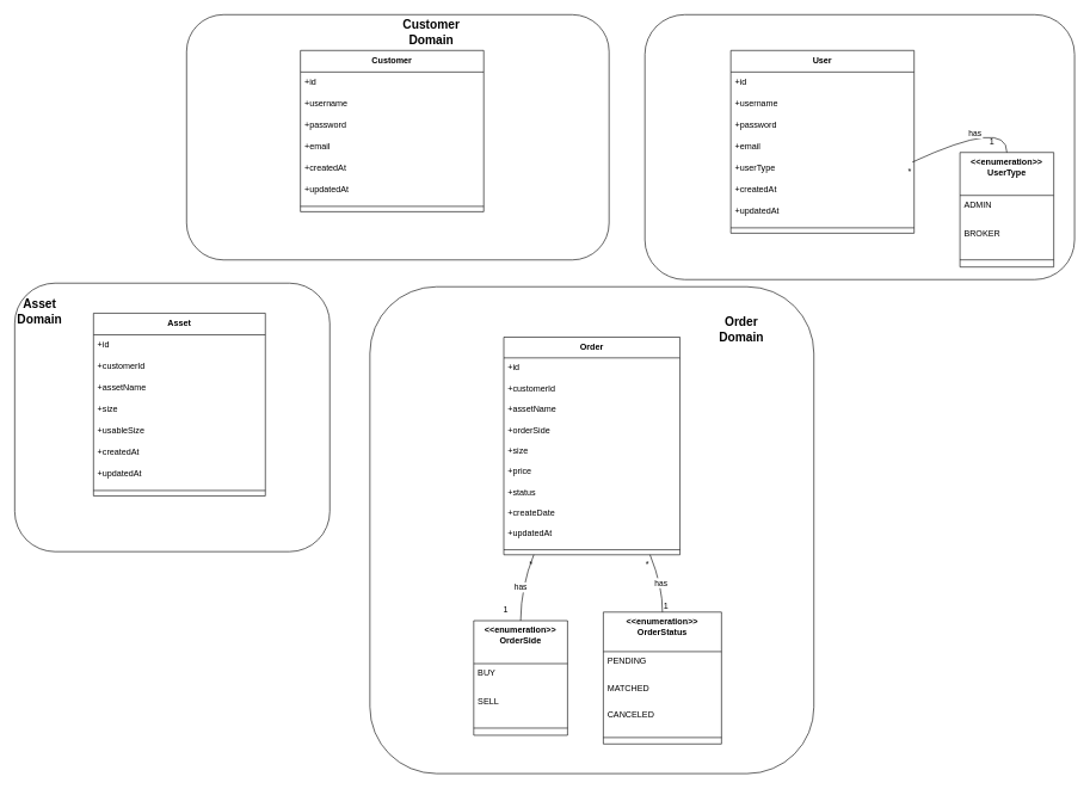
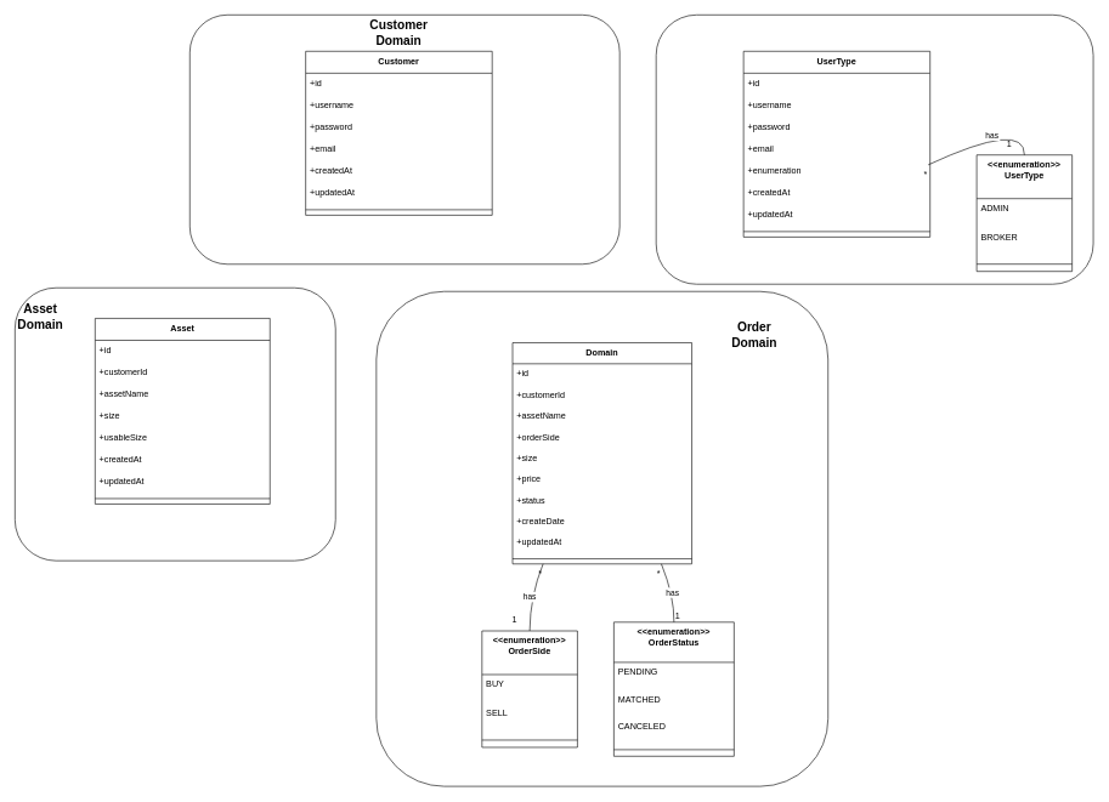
  <mxCell id="0" />
  <mxCell id="1" parent="0" />
  <mxCell id="2" value="" style="rounded=1;whiteSpace=wrap;html=1;fillColor=none;gradientColor=none;" vertex="1" parent="1"><mxGeometry x="900" y="20" width="600" height="370" as="geometry" /></mxCell>
  <mxCell id="3" value="" style="rounded=1;whiteSpace=wrap;html=1;fillColor=none;" vertex="1" parent="1"><mxGeometry x="20" y="395" width="440" height="375" as="geometry" /></mxCell>
  <mxCell id="4" value="" style="rounded=1;whiteSpace=wrap;html=1;fillColor=none;" vertex="1" parent="1"><mxGeometry x="516" y="400" width="620" height="680" as="geometry" /></mxCell>
  <mxCell id="5" value="" style="rounded=1;whiteSpace=wrap;html=1;fillColor=none;gradientColor=none;" vertex="1" parent="1"><mxGeometry x="260" y="20" width="590" height="342.56" as="geometry" /></mxCell>
  <mxCell id="6" value="Asset" style="swimlane;fontStyle=1;align=center;verticalAlign=top;childLayout=stackLayout;horizontal=1;startSize=30.118;horizontalStack=0;resizeParent=1;resizeParentMax=0;resizeLast=0;collapsible=0;marginBottom=0;" vertex="1" parent="1"><mxGeometry x="130" y="437" width="240" height="255.118" as="geometry" /></mxCell>
  <mxCell id="7" value="+id" style="text;strokeColor=none;fillColor=none;align=left;verticalAlign=top;spacingLeft=4;spacingRight=4;overflow=hidden;rotatable=0;points=[[0,0.5],[1,0.5]];portConstraint=eastwest;" vertex="1" parent="6"><mxGeometry y="30.118" width="240" height="30" as="geometry" /></mxCell>
  <mxCell id="8" value="+customerId" style="text;strokeColor=none;fillColor=none;align=left;verticalAlign=top;spacingLeft=4;spacingRight=4;overflow=hidden;rotatable=0;points=[[0,0.5],[1,0.5]];portConstraint=eastwest;" vertex="1" parent="6"><mxGeometry y="60.118" width="240" height="30" as="geometry" /></mxCell>
  <mxCell id="9" value="+assetName" style="text;strokeColor=none;fillColor=none;align=left;verticalAlign=top;spacingLeft=4;spacingRight=4;overflow=hidden;rotatable=0;points=[[0,0.5],[1,0.5]];portConstraint=eastwest;" vertex="1" parent="6"><mxGeometry y="90.118" width="240" height="30" as="geometry" /></mxCell>
  <mxCell id="10" value="+size" style="text;strokeColor=none;fillColor=none;align=left;verticalAlign=top;spacingLeft=4;spacingRight=4;overflow=hidden;rotatable=0;points=[[0,0.5],[1,0.5]];portConstraint=eastwest;" vertex="1" parent="6"><mxGeometry y="120.118" width="240" height="30" as="geometry" /></mxCell>
  <mxCell id="11" value="+usableSize" style="text;strokeColor=none;fillColor=none;align=left;verticalAlign=top;spacingLeft=4;spacingRight=4;overflow=hidden;rotatable=0;points=[[0,0.5],[1,0.5]];portConstraint=eastwest;" vertex="1" parent="6"><mxGeometry y="150.118" width="240" height="30" as="geometry" /></mxCell>
  <mxCell id="12" value="+createdAt" style="text;strokeColor=none;fillColor=none;align=left;verticalAlign=top;spacingLeft=4;spacingRight=4;overflow=hidden;rotatable=0;points=[[0,0.5],[1,0.5]];portConstraint=eastwest;" vertex="1" parent="6"><mxGeometry y="180.118" width="240" height="30" as="geometry" /></mxCell>
  <mxCell id="13" value="+updatedAt" style="text;strokeColor=none;fillColor=none;align=left;verticalAlign=top;spacingLeft=4;spacingRight=4;overflow=hidden;rotatable=0;points=[[0,0.5],[1,0.5]];portConstraint=eastwest;" vertex="1" parent="6"><mxGeometry y="210.118" width="240" height="30" as="geometry" /></mxCell>
  <mxCell id="14" style="line;strokeWidth=1;fillColor=none;align=left;verticalAlign=middle;spacingTop=-1;spacingLeft=3;spacingRight=3;rotatable=0;labelPosition=right;points=[];portConstraint=eastwest;strokeColor=inherit;" vertex="1" parent="6"><mxGeometry y="240.118" width="240" height="15" as="geometry" /></mxCell>
- <mxCell id="15" value="Order" style="swimlane;fontStyle=1;align=center;verticalAlign=top;childLayout=stackLayout;horizontal=1;startSize=28.952;horizontalStack=0;resizeParent=1;resizeParentMax=0;resizeLast=0;collapsible=0;marginBottom=0;" vertex="1" parent="1"><mxGeometry x="703" y="470.43" width="246" height="303.952" as="geometry" /></mxCell>
+ <mxCell id="15" value="Domain" style="swimlane;fontStyle=1;align=center;verticalAlign=top;childLayout=stackLayout;horizontal=1;startSize=28.952;horizontalStack=0;resizeParent=1;resizeParentMax=0;resizeLast=0;collapsible=0;marginBottom=0;" vertex="1" parent="1"><mxGeometry x="703" y="470.43" width="246" height="303.952" as="geometry" /></mxCell>
  <mxCell id="16" value="+id" style="text;strokeColor=none;fillColor=none;align=left;verticalAlign=top;spacingLeft=4;spacingRight=4;overflow=hidden;rotatable=0;points=[[0,0.5],[1,0.5]];portConstraint=eastwest;" vertex="1" parent="15"><mxGeometry y="28.952" width="246" height="29" as="geometry" /></mxCell>
  <mxCell id="17" value="+customerId" style="text;strokeColor=none;fillColor=none;align=left;verticalAlign=top;spacingLeft=4;spacingRight=4;overflow=hidden;rotatable=0;points=[[0,0.5],[1,0.5]];portConstraint=eastwest;" vertex="1" parent="15"><mxGeometry y="57.952" width="246" height="29" as="geometry" /></mxCell>
  <mxCell id="18" value="+assetName" style="text;strokeColor=none;fillColor=none;align=left;verticalAlign=top;spacingLeft=4;spacingRight=4;overflow=hidden;rotatable=0;points=[[0,0.5],[1,0.5]];portConstraint=eastwest;" vertex="1" parent="15"><mxGeometry y="86.952" width="246" height="29" as="geometry" /></mxCell>
  <mxCell id="19" value="+orderSide" style="text;strokeColor=none;fillColor=none;align=left;verticalAlign=top;spacingLeft=4;spacingRight=4;overflow=hidden;rotatable=0;points=[[0,0.5],[1,0.5]];portConstraint=eastwest;" vertex="1" parent="15"><mxGeometry y="115.952" width="246" height="29" as="geometry" /></mxCell>
  <mxCell id="20" value="+size" style="text;strokeColor=none;fillColor=none;align=left;verticalAlign=top;spacingLeft=4;spacingRight=4;overflow=hidden;rotatable=0;points=[[0,0.5],[1,0.5]];portConstraint=eastwest;" vertex="1" parent="15"><mxGeometry y="144.952" width="246" height="29" as="geometry" /></mxCell>
  <mxCell id="21" value="+price" style="text;strokeColor=none;fillColor=none;align=left;verticalAlign=top;spacingLeft=4;spacingRight=4;overflow=hidden;rotatable=0;points=[[0,0.5],[1,0.5]];portConstraint=eastwest;" vertex="1" parent="15"><mxGeometry y="173.952" width="246" height="29" as="geometry" /></mxCell>
  <mxCell id="22" value="+status" style="text;strokeColor=none;fillColor=none;align=left;verticalAlign=top;spacingLeft=4;spacingRight=4;overflow=hidden;rotatable=0;points=[[0,0.5],[1,0.5]];portConstraint=eastwest;" vertex="1" parent="15"><mxGeometry y="202.952" width="246" height="29" as="geometry" /></mxCell>
  <mxCell id="23" value="+createDate" style="text;strokeColor=none;fillColor=none;align=left;verticalAlign=top;spacingLeft=4;spacingRight=4;overflow=hidden;rotatable=0;points=[[0,0.5],[1,0.5]];portConstraint=eastwest;" vertex="1" parent="15"><mxGeometry y="231.952" width="246" height="29" as="geometry" /></mxCell>
  <mxCell id="24" value="+updatedAt" style="text;strokeColor=none;fillColor=none;align=left;verticalAlign=top;spacingLeft=4;spacingRight=4;overflow=hidden;rotatable=0;points=[[0,0.5],[1,0.5]];portConstraint=eastwest;" vertex="1" parent="15"><mxGeometry y="260.952" width="246" height="29" as="geometry" /></mxCell>
  <mxCell id="25" style="line;strokeWidth=1;fillColor=none;align=left;verticalAlign=middle;spacingTop=-1;spacingLeft=3;spacingRight=3;rotatable=0;labelPosition=right;points=[];portConstraint=eastwest;strokeColor=inherit;" vertex="1" parent="15"><mxGeometry y="289.952" width="246" height="14" as="geometry" /></mxCell>
  <mxCell id="26" value="Customer" style="swimlane;fontStyle=1;align=center;verticalAlign=top;childLayout=stackLayout;horizontal=1;startSize=30.118;horizontalStack=0;resizeParent=1;resizeParentMax=0;resizeLast=0;collapsible=0;marginBottom=0;" vertex="1" parent="1"><mxGeometry x="419" y="70" width="256" height="225.238" as="geometry" /></mxCell>
  <mxCell id="27" value="+id" style="text;strokeColor=none;fillColor=none;align=left;verticalAlign=top;spacingLeft=4;spacingRight=4;overflow=hidden;rotatable=0;points=[[0,0.5],[1,0.5]];portConstraint=eastwest;" vertex="1" parent="26"><mxGeometry y="30.118" width="256" height="30.12" as="geometry" /></mxCell>
  <mxCell id="28" value="+username" style="text;strokeColor=none;fillColor=none;align=left;verticalAlign=top;spacingLeft=4;spacingRight=4;overflow=hidden;rotatable=0;points=[[0,0.5],[1,0.5]];portConstraint=eastwest;" vertex="1" parent="26"><mxGeometry y="60.238" width="256" height="30" as="geometry" /></mxCell>
  <mxCell id="29" value="+password" style="text;strokeColor=none;fillColor=none;align=left;verticalAlign=top;spacingLeft=4;spacingRight=4;overflow=hidden;rotatable=0;points=[[0,0.5],[1,0.5]];portConstraint=eastwest;" vertex="1" parent="26"><mxGeometry y="90.238" width="256" height="30" as="geometry" /></mxCell>
  <mxCell id="30" value="+email" style="text;strokeColor=none;fillColor=none;align=left;verticalAlign=top;spacingLeft=4;spacingRight=4;overflow=hidden;rotatable=0;points=[[0,0.5],[1,0.5]];portConstraint=eastwest;" vertex="1" parent="26"><mxGeometry y="120.238" width="256" height="30" as="geometry" /></mxCell>
  <mxCell id="31" value="+createdAt" style="text;strokeColor=none;fillColor=none;align=left;verticalAlign=top;spacingLeft=4;spacingRight=4;overflow=hidden;rotatable=0;points=[[0,0.5],[1,0.5]];portConstraint=eastwest;" vertex="1" parent="26"><mxGeometry y="150.238" width="256" height="30" as="geometry" /></mxCell>
  <mxCell id="32" value="+updatedAt" style="text;strokeColor=none;fillColor=none;align=left;verticalAlign=top;spacingLeft=4;spacingRight=4;overflow=hidden;rotatable=0;points=[[0,0.5],[1,0.5]];portConstraint=eastwest;" vertex="1" parent="26"><mxGeometry y="180.238" width="256" height="30" as="geometry" /></mxCell>
  <mxCell id="33" style="line;strokeWidth=1;fillColor=none;align=left;verticalAlign=middle;spacingTop=-1;spacingLeft=3;spacingRight=3;rotatable=0;labelPosition=right;points=[];portConstraint=eastwest;strokeColor=inherit;" vertex="1" parent="26"><mxGeometry y="210.238" width="256" height="15" as="geometry" /></mxCell>
  <mxCell id="34" value="&lt;&lt;enumeration&gt;&gt;&#10;OrderSide" style="swimlane;fontStyle=1;align=center;verticalAlign=top;childLayout=stackLayout;horizontal=1;startSize=60;horizontalStack=0;resizeParent=1;resizeParentMax=0;resizeLast=0;collapsible=0;marginBottom=0;" vertex="1" parent="1"><mxGeometry x="661" y="866.43" width="131" height="160" as="geometry" /></mxCell>
  <mxCell id="35" value="BUY" style="text;strokeColor=none;fillColor=none;align=left;verticalAlign=top;spacingLeft=4;spacingRight=4;overflow=hidden;rotatable=0;points=[[0,0.5],[1,0.5]];portConstraint=eastwest;" vertex="1" parent="34"><mxGeometry y="60" width="131" height="40" as="geometry" /></mxCell>
  <mxCell id="36" value="SELL" style="text;strokeColor=none;fillColor=none;align=left;verticalAlign=top;spacingLeft=4;spacingRight=4;overflow=hidden;rotatable=0;points=[[0,0.5],[1,0.5]];portConstraint=eastwest;" vertex="1" parent="34"><mxGeometry y="100" width="131" height="40" as="geometry" /></mxCell>
  <mxCell id="37" style="line;strokeWidth=1;fillColor=none;align=left;verticalAlign=middle;spacingTop=-1;spacingLeft=3;spacingRight=3;rotatable=0;labelPosition=right;points=[];portConstraint=eastwest;strokeColor=inherit;" vertex="1" parent="34"><mxGeometry y="140" width="131" height="20" as="geometry" /></mxCell>
  <mxCell id="38" value="&lt;&lt;enumeration&gt;&gt;&#10;OrderStatus" style="swimlane;fontStyle=1;align=center;verticalAlign=top;childLayout=stackLayout;horizontal=1;startSize=55.2;horizontalStack=0;resizeParent=1;resizeParentMax=0;resizeLast=0;collapsible=0;marginBottom=0;" vertex="1" parent="1"><mxGeometry x="842" y="854.43" width="165" height="184.2" as="geometry" /></mxCell>
  <mxCell id="39" value="PENDING" style="text;strokeColor=none;fillColor=none;align=left;verticalAlign=top;spacingLeft=4;spacingRight=4;overflow=hidden;rotatable=0;points=[[0,0.5],[1,0.5]];portConstraint=eastwest;" vertex="1" parent="38"><mxGeometry y="55.2" width="165" height="37" as="geometry" /></mxCell>
  <mxCell id="40" value="MATCHED" style="text;strokeColor=none;fillColor=none;align=left;verticalAlign=top;spacingLeft=4;spacingRight=4;overflow=hidden;rotatable=0;points=[[0,0.5],[1,0.5]];portConstraint=eastwest;" vertex="1" parent="38"><mxGeometry y="92.2" width="165" height="37" as="geometry" /></mxCell>
  <mxCell id="41" value="CANCELED" style="text;strokeColor=none;fillColor=none;align=left;verticalAlign=top;spacingLeft=4;spacingRight=4;overflow=hidden;rotatable=0;points=[[0,0.5],[1,0.5]];portConstraint=eastwest;" vertex="1" parent="38"><mxGeometry y="129.2" width="165" height="37" as="geometry" /></mxCell>
  <mxCell id="42" style="line;strokeWidth=1;fillColor=none;align=left;verticalAlign=middle;spacingTop=-1;spacingLeft=3;spacingRight=3;rotatable=0;labelPosition=right;points=[];portConstraint=eastwest;strokeColor=inherit;" vertex="1" parent="38"><mxGeometry y="166.2" width="165" height="18" as="geometry" /></mxCell>
  <mxCell id="43" value="has" style="curved=1;startArrow=none;endArrow=none;exitX=0.17;exitY=1;entryX=0.5;entryY=0;rounded=0;" edge="1" parent="1" source="15" target="34"><mxGeometry relative="1" as="geometry"><Array as="points"><mxPoint x="727" y="818.43" /></Array></mxGeometry></mxCell>
  <mxCell id="44" value="*" style="edgeLabel;resizable=0;labelBackgroundColor=none;fontSize=12;align=right;verticalAlign=top;" vertex="1" parent="43"><mxGeometry x="-1" relative="1" as="geometry" /></mxCell>
  <mxCell id="45" value="1" style="edgeLabel;resizable=0;labelBackgroundColor=none;fontSize=12;align=left;verticalAlign=bottom;" vertex="1" parent="43"><mxGeometry x="1" relative="1" as="geometry"><mxPoint x="-26" y="-7" as="offset" /></mxGeometry></mxCell>
  <mxCell id="46" value="has" style="curved=1;startArrow=none;endArrow=none;exitX=0.83;exitY=1;entryX=0.5;entryY=0;rounded=0;" edge="1" parent="1" source="15" target="38"><mxGeometry relative="1" as="geometry"><Array as="points"><mxPoint x="925" y="818.43" /></Array></mxGeometry></mxCell>
  <mxCell id="47" value="*" style="edgeLabel;resizable=0;labelBackgroundColor=none;fontSize=12;align=right;verticalAlign=top;" vertex="1" parent="46"><mxGeometry x="-1" relative="1" as="geometry" /></mxCell>
  <mxCell id="48" value="1" style="edgeLabel;resizable=0;labelBackgroundColor=none;fontSize=12;align=left;verticalAlign=bottom;" vertex="1" parent="46"><mxGeometry x="1" relative="1" as="geometry" /></mxCell>
- <mxCell id="49" value="&lt;b&gt;&lt;font style=&quot;font-size: 17px;&quot;&gt;Customer Domain&lt;/font&gt;&lt;/b&gt;" style="text;html=1;align=center;verticalAlign=middle;whiteSpace=wrap;rounded=0;" vertex="1" parent="1"><mxGeometry x="542" y="30" width="120" height="30" as="geometry" /></mxCell>
+ <mxCell id="49" value="&lt;b&gt;&lt;font style=&quot;font-size: 17px;&quot;&gt;Customer Domain&lt;/font&gt;&lt;/b&gt;" style="text;html=1;align=center;verticalAlign=middle;whiteSpace=wrap;rounded=0;" vertex="1" parent="1"><mxGeometry x="487" y="30" width="120" height="30" as="geometry" /></mxCell>
  <mxCell id="50" value="&lt;b&gt;&lt;font style=&quot;font-size: 17px;&quot;&gt;Order Domain&lt;/font&gt;&lt;/b&gt;" style="text;html=1;align=center;verticalAlign=middle;whiteSpace=wrap;rounded=0;" vertex="1" parent="1"><mxGeometry x="980" y="445" width="110" height="30" as="geometry" /></mxCell>
  <mxCell id="51" value="&lt;b&gt;&lt;font style=&quot;font-size: 17px;&quot;&gt;Asset Domain&lt;/font&gt;&lt;/b&gt;" style="text;html=1;align=center;verticalAlign=middle;whiteSpace=wrap;rounded=0;" vertex="1" parent="1"><mxGeometry x="25" y="420" width="60" height="30" as="geometry" /></mxCell>
- <mxCell id="52" value="User" style="swimlane;fontStyle=1;align=center;verticalAlign=top;childLayout=stackLayout;horizontal=1;startSize=30.118;horizontalStack=0;resizeParent=1;resizeParentMax=0;resizeLast=0;collapsible=0;marginBottom=0;" vertex="1" parent="1"><mxGeometry x="1020" y="70" width="256" height="255.238" as="geometry" /></mxCell>
+ <mxCell id="52" value="UserType" style="swimlane;fontStyle=1;align=center;verticalAlign=top;childLayout=stackLayout;horizontal=1;startSize=30.118;horizontalStack=0;resizeParent=1;resizeParentMax=0;resizeLast=0;collapsible=0;marginBottom=0;" vertex="1" parent="1"><mxGeometry x="1020" y="70" width="256" height="255.238" as="geometry" /></mxCell>
  <mxCell id="53" value="+id" style="text;strokeColor=none;fillColor=none;align=left;verticalAlign=top;spacingLeft=4;spacingRight=4;overflow=hidden;rotatable=0;points=[[0,0.5],[1,0.5]];portConstraint=eastwest;" vertex="1" parent="52"><mxGeometry y="30.118" width="256" height="30.12" as="geometry" /></mxCell>
  <mxCell id="54" value="+username" style="text;strokeColor=none;fillColor=none;align=left;verticalAlign=top;spacingLeft=4;spacingRight=4;overflow=hidden;rotatable=0;points=[[0,0.5],[1,0.5]];portConstraint=eastwest;" vertex="1" parent="52"><mxGeometry y="60.238" width="256" height="30" as="geometry" /></mxCell>
  <mxCell id="55" value="+password" style="text;strokeColor=none;fillColor=none;align=left;verticalAlign=top;spacingLeft=4;spacingRight=4;overflow=hidden;rotatable=0;points=[[0,0.5],[1,0.5]];portConstraint=eastwest;" vertex="1" parent="52"><mxGeometry y="90.238" width="256" height="30" as="geometry" /></mxCell>
  <mxCell id="56" value="+email" style="text;strokeColor=none;fillColor=none;align=left;verticalAlign=top;spacingLeft=4;spacingRight=4;overflow=hidden;rotatable=0;points=[[0,0.5],[1,0.5]];portConstraint=eastwest;" vertex="1" parent="52"><mxGeometry y="120.238" width="256" height="30" as="geometry" /></mxCell>
- <mxCell id="57" value="+userType" style="text;strokeColor=none;fillColor=none;align=left;verticalAlign=top;spacingLeft=4;spacingRight=4;overflow=hidden;rotatable=0;points=[[0,0.5],[1,0.5]];portConstraint=eastwest;" vertex="1" parent="52"><mxGeometry y="150.238" width="256" height="30" as="geometry" /></mxCell>
+ <mxCell id="57" value="+enumeration" style="text;strokeColor=none;fillColor=none;align=left;verticalAlign=top;spacingLeft=4;spacingRight=4;overflow=hidden;rotatable=0;points=[[0,0.5],[1,0.5]];portConstraint=eastwest;" vertex="1" parent="52"><mxGeometry y="150.238" width="256" height="30" as="geometry" /></mxCell>
  <mxCell id="58" value="+createdAt" style="text;strokeColor=none;fillColor=none;align=left;verticalAlign=top;spacingLeft=4;spacingRight=4;overflow=hidden;rotatable=0;points=[[0,0.5],[1,0.5]];portConstraint=eastwest;" vertex="1" parent="52"><mxGeometry y="180.238" width="256" height="30" as="geometry" /></mxCell>
  <mxCell id="59" value="+updatedAt" style="text;strokeColor=none;fillColor=none;align=left;verticalAlign=top;spacingLeft=4;spacingRight=4;overflow=hidden;rotatable=0;points=[[0,0.5],[1,0.5]];portConstraint=eastwest;" vertex="1" parent="52"><mxGeometry y="210.238" width="256" height="30" as="geometry" /></mxCell>
  <mxCell id="60" style="line;strokeWidth=1;fillColor=none;align=left;verticalAlign=middle;spacingTop=-1;spacingLeft=3;spacingRight=3;rotatable=0;labelPosition=right;points=[];portConstraint=eastwest;strokeColor=inherit;" vertex="1" parent="52"><mxGeometry y="240.238" width="256" height="15" as="geometry" /></mxCell>
  <mxCell id="61" value="&lt;&lt;enumeration&gt;&gt;&#10;UserType" style="swimlane;fontStyle=1;align=center;verticalAlign=top;childLayout=stackLayout;horizontal=1;startSize=60;horizontalStack=0;resizeParent=1;resizeParentMax=0;resizeLast=0;collapsible=0;marginBottom=0;" vertex="1" parent="1"><mxGeometry x="1340" y="212.43" width="131" height="160" as="geometry" /></mxCell>
  <mxCell id="62" value="ADMIN" style="text;strokeColor=none;fillColor=none;align=left;verticalAlign=top;spacingLeft=4;spacingRight=4;overflow=hidden;rotatable=0;points=[[0,0.5],[1,0.5]];portConstraint=eastwest;" vertex="1" parent="61"><mxGeometry y="60" width="131" height="40" as="geometry" /></mxCell>
  <mxCell id="63" value="BROKER" style="text;strokeColor=none;fillColor=none;align=left;verticalAlign=top;spacingLeft=4;spacingRight=4;overflow=hidden;rotatable=0;points=[[0,0.5],[1,0.5]];portConstraint=eastwest;" vertex="1" parent="61"><mxGeometry y="100" width="131" height="40" as="geometry" /></mxCell>
  <mxCell id="64" style="line;strokeWidth=1;fillColor=none;align=left;verticalAlign=middle;spacingTop=-1;spacingLeft=3;spacingRight=3;rotatable=0;labelPosition=right;points=[];portConstraint=eastwest;strokeColor=inherit;" vertex="1" parent="61"><mxGeometry y="140" width="131" height="20" as="geometry" /></mxCell>
  <mxCell id="65" value="has" style="curved=1;startArrow=none;endArrow=none;entryX=0.5;entryY=0;rounded=0;exitX=0.99;exitY=0.192;exitDx=0;exitDy=0;exitPerimeter=0;" edge="1" parent="1" target="61" source="57"><mxGeometry relative="1" as="geometry"><Array as="points"><mxPoint x="1406" y="164.43" /></Array><mxPoint x="1424" y="120" as="sourcePoint" /></mxGeometry></mxCell>
  <mxCell id="66" value="*" style="edgeLabel;resizable=0;labelBackgroundColor=none;fontSize=12;align=right;verticalAlign=top;" vertex="1" parent="65"><mxGeometry x="-1" relative="1" as="geometry" /></mxCell>
  <mxCell id="67" value="1" style="edgeLabel;resizable=0;labelBackgroundColor=none;fontSize=12;align=left;verticalAlign=bottom;" vertex="1" parent="65"><mxGeometry x="1" relative="1" as="geometry"><mxPoint x="-26" y="-7" as="offset" /></mxGeometry></mxCell>
